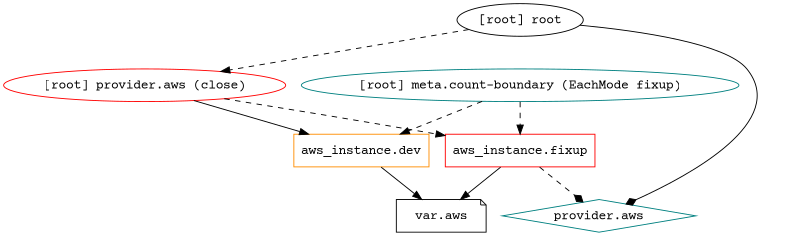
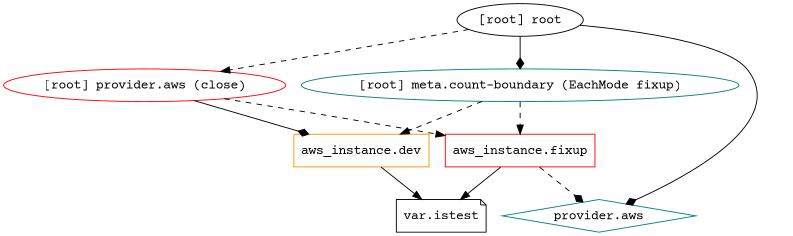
  digraph {
    compound=true
    fontname="Courier Prime"
    newrank=true
    node [color=teal fontname="Courier Prime"]
    edge [arrowhead=normal fontname="Courier Prime" style=solid]
    n1 [color=darkorange label="aws_instance.dev" shape=box]
    n2 [label="provider.aws" shape=diamond]
-   n3 [color=black label="var.aws" shape=note]
+   n3 [color=black label="var.istest" shape=note]
    n4 [color=red label="aws_instance.fixup" shape=box]
    "[root] meta.count-boundary (EachMode fixup)"
    "[root] provider.aws (close)" [color=red]
    "[root] root" [color=black]
    subgraph sub_1 {
      n1
      n2
      n3
      n4
      "[root] meta.count-boundary (EachMode fixup)"
      "[root] provider.aws (close)"
      "[root] root"
    }
    n1 -> n3
    n4 -> n2 [arrowhead=diamond style=dashed]
    n4 -> n3
    "[root] meta.count-boundary (EachMode fixup)" -> n1 [style=dashed]
    "[root] meta.count-boundary (EachMode fixup)" -> n4 [style=dashed]
-   "[root] provider.aws (close)" -> n1
+   "[root] provider.aws (close)" -> n1 [arrowhead=diamond]
    "[root] provider.aws (close)" -> n4 [style=dashed]
    "[root] root" -> n2 [arrowhead=diamond]
+   "[root] root" -> "[root] meta.count-boundary (EachMode fixup)" [arrowhead=diamond]
    "[root] root" -> "[root] provider.aws (close)" [style=dashed]
  }
